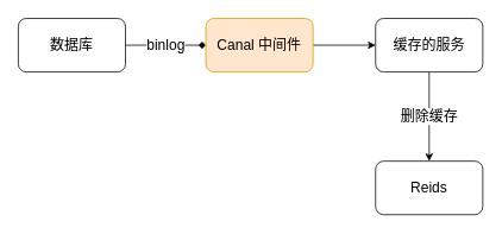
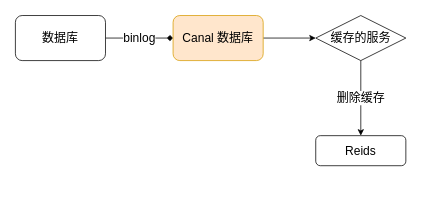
  <mxCell id="0" />
  <mxCell id="1" parent="0" />
  <mxCell id="2" value="binlog" style="edgeStyle=orthogonalEdgeStyle;rounded=0;orthogonalLoop=1;jettySize=auto;html=1;fontSize=16;endArrow=diamond;" edge="1" parent="1" source="3" target="5"><mxGeometry relative="1" as="geometry" /></mxCell>
  <mxCell id="3" value="数据库" style="rounded=1;whiteSpace=wrap;html=1;fontSize=16;" vertex="1" parent="1"><mxGeometry x="20" y="20" width="120" height="60" as="geometry" /></mxCell>
  <mxCell id="4" style="edgeStyle=orthogonalEdgeStyle;rounded=0;orthogonalLoop=1;jettySize=auto;html=1;entryX=0;entryY=0.5;entryDx=0;entryDy=0;fontSize=16;" edge="1" parent="1" source="5" target="7"><mxGeometry relative="1" as="geometry" /></mxCell>
- <mxCell id="5" value="Canal 中间件" style="rounded=1;whiteSpace=wrap;html=1;fontSize=16;fillColor=#ffe6cc;strokeColor=#d79b00;" vertex="1" parent="1"><mxGeometry x="230" y="20" width="120" height="60" as="geometry" /></mxCell>
+ <mxCell id="5" value="Canal 数据库" style="rounded=1;whiteSpace=wrap;html=1;fontSize=16;fillColor=#ffe6cc;strokeColor=#d79b00;" vertex="1" parent="1"><mxGeometry x="230" y="20" width="120" height="60" as="geometry" /></mxCell>
  <mxCell id="6" value="删除缓存" style="edgeStyle=orthogonalEdgeStyle;rounded=0;orthogonalLoop=1;jettySize=auto;html=1;fontSize=16;" edge="1" parent="1" source="7" target="8"><mxGeometry relative="1" as="geometry" /></mxCell>
- <mxCell id="7" value="缓存的服务" style="rounded=1;whiteSpace=wrap;html=1;fontSize=16;" vertex="1" parent="1"><mxGeometry x="420" y="20" width="120" height="60" as="geometry" /></mxCell>
- <mxCell id="8" value="Reids" style="rounded=1;whiteSpace=wrap;html=1;fontSize=16;" vertex="1" parent="1"><mxGeometry x="420" y="180" width="120" height="60" as="geometry" /></mxCell>
+ <mxCell id="7" value="缓存的服务" style="rhombus;whiteSpace=wrap;html=1;fontSize=16;" vertex="1" parent="1"><mxGeometry x="420" y="20" width="120" height="60" as="geometry" /></mxCell>
+ <mxCell id="8" value="Reids" style="rounded=1;whiteSpace=wrap;html=1;fontSize=16;" vertex="1" parent="1"><mxGeometry x="420" y="180" width="120" height="40" as="geometry" /></mxCell>
